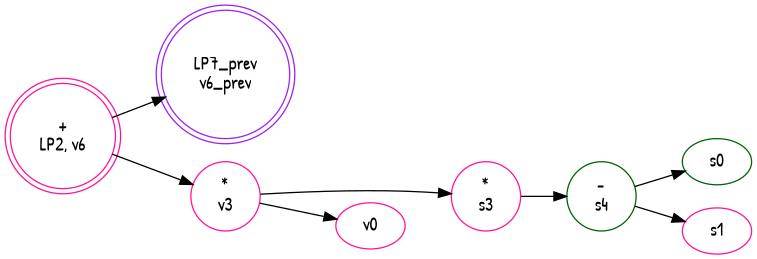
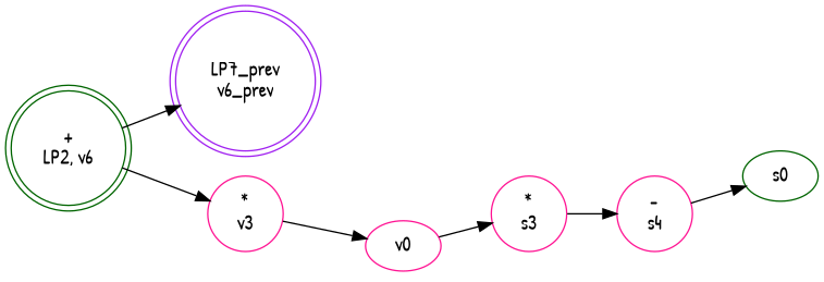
  digraph {
    fontname="Patrick Hand"
    rankdir=LR
    node [color=deeppink fontname="Patrick Hand"]
    edge [fontname="Patrick Hand"]
-   n1 [label="+\nLP2, v6" shape=doublecircle]
+   n1 [color=darkgreen label="+\nLP2, v6" shape=doublecircle]
    n2 [color=purple label="LP7_prev\nv6_prev" shape=doublecircle]
    n3 [label="*\nv3"]
    n4 [label="*\ns3"]
    v0
-   n6 [color=darkgreen label="-\ns4"]
+   n6 [label="-\ns4"]
    s0 [color=darkgreen]
-   s1
    n1 -> n2
    n1 -> n3
-   n3 -> n4
+   v0 -> n4
    n3 -> v0
    n4 -> n6
    n6 -> s0
-   n6 -> s1
  }
